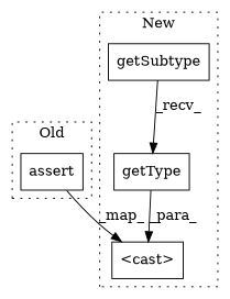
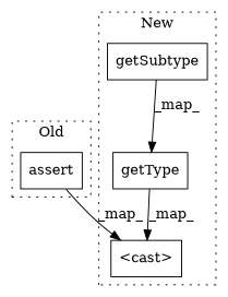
  digraph {
    node [a=32 shape=box]
    n1 [l=9 label=getType s=56716]
    n2 [a=11 l=20 label="<cast>" s=56950]
    n3 [l="11,1" label=getSubtype s="56683,56714"]
    n4 [l="13,1" label=assert s="57472,57537"]
    subgraph cluster_1 {
      label=New
      style=dotted
      n1
      n2
      n3
    }
    subgraph cluster_2 {
      label=Old
      style=dotted
      n4
    }
-   n1 -> n2 [label=_para_]
-   n3 -> n1 [label=_recv_]
+   n1 -> n2 [label=_map_]
+   n3 -> n1 [label=_map_]
    n4 -> n2 [label=_map_]
  }
